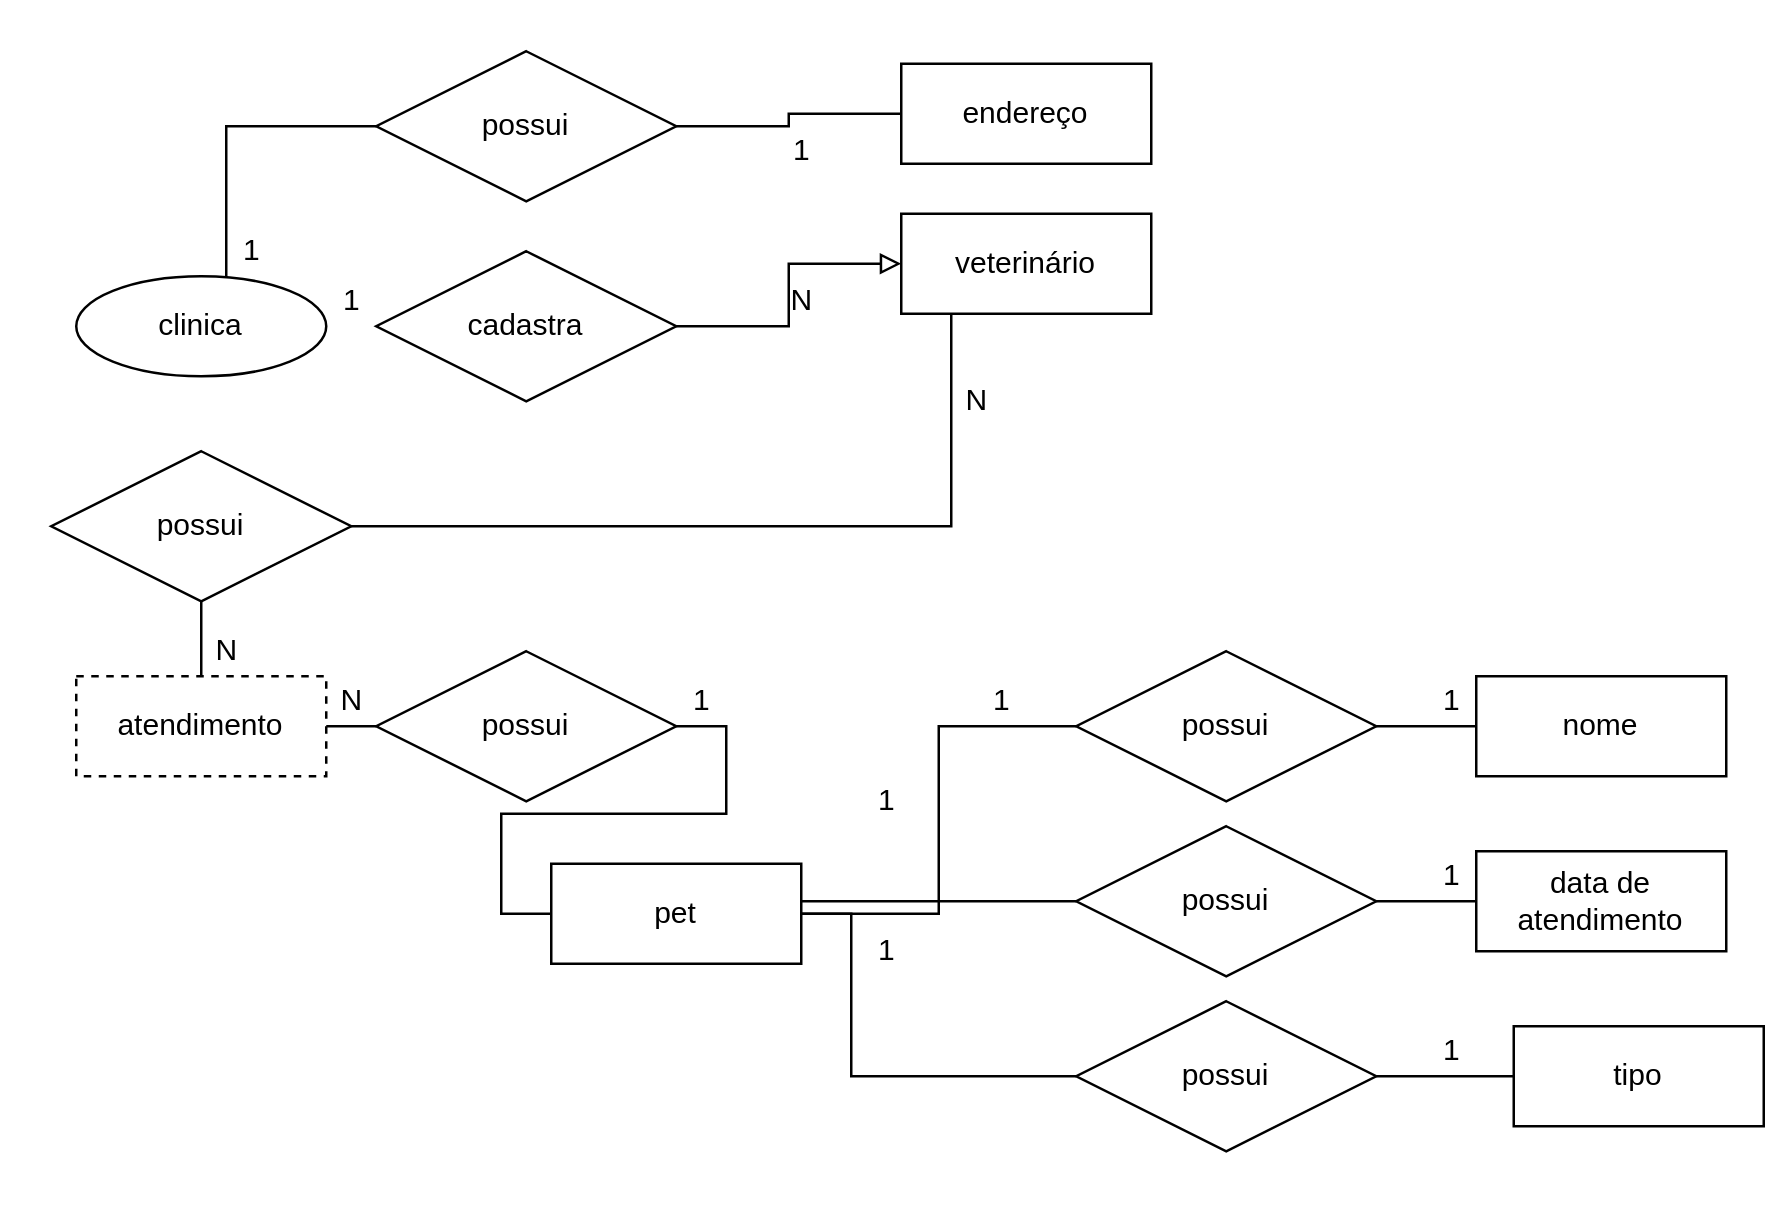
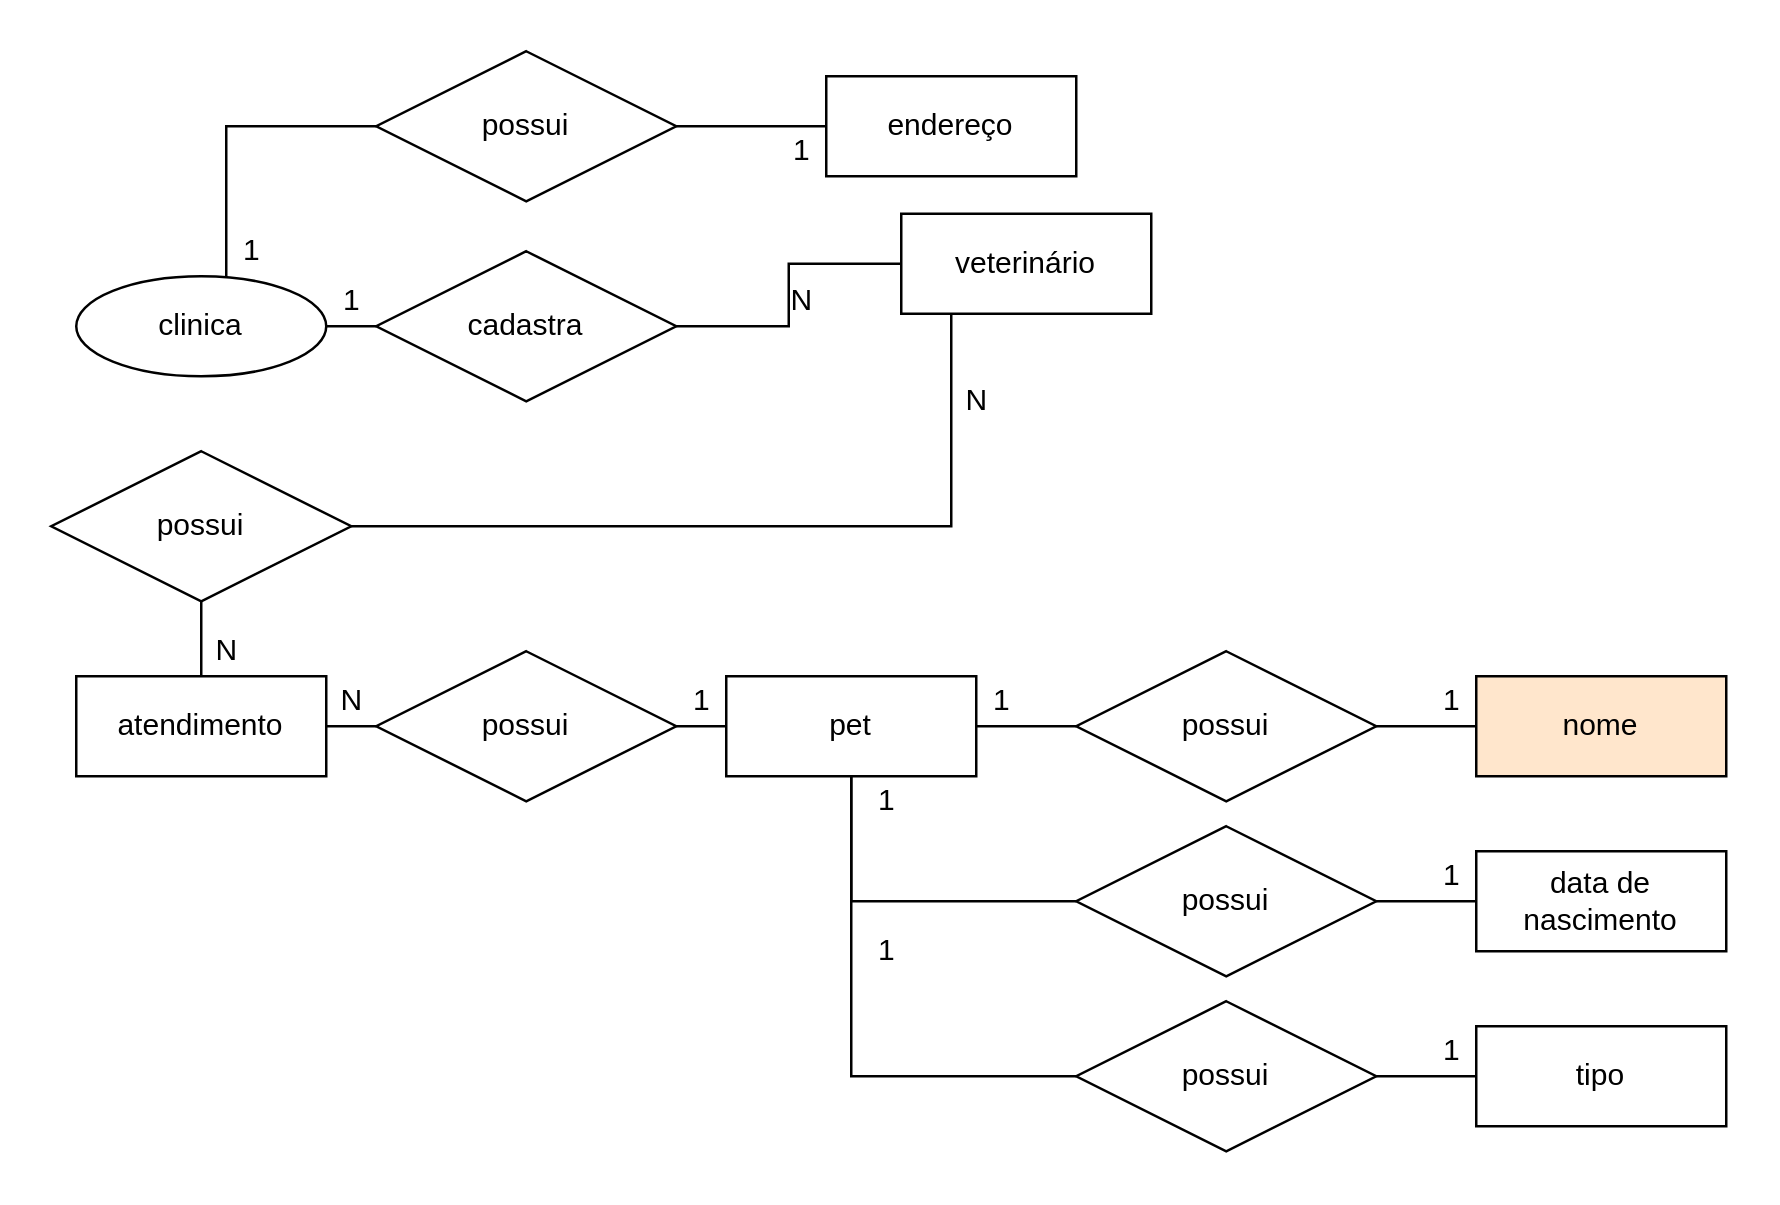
  <mxCell id="0" />
  <mxCell id="1" parent="0" />
  <mxCell id="2" style="edgeStyle=orthogonalEdgeStyle;rounded=0;orthogonalLoop=1;jettySize=auto;html=1;entryX=0;entryY=0.5;entryDx=0;entryDy=0;endArrow=none;endFill=0;" edge="1" parent="1" source="4" target="6"><mxGeometry relative="1" as="geometry"><Array as="points"><mxPoint x="90" y="50" /></Array></mxGeometry></mxCell>
+ <mxCell id="3" style="edgeStyle=orthogonalEdgeStyle;rounded=0;orthogonalLoop=1;jettySize=auto;html=1;entryX=0;entryY=0.5;entryDx=0;entryDy=0;endArrow=none;endFill=0;" edge="1" parent="1" source="4" target="40"><mxGeometry relative="1" as="geometry" /></mxCell>
  <mxCell id="4" value="clinica" style="ellipse;whiteSpace=wrap;html=1;align=center;" vertex="1" parent="1"><mxGeometry x="30" y="110" width="100" height="40" as="geometry" /></mxCell>
  <mxCell id="5" style="edgeStyle=orthogonalEdgeStyle;rounded=0;orthogonalLoop=1;jettySize=auto;html=1;endArrow=none;endFill=0;" edge="1" parent="1" source="6" target="7"><mxGeometry relative="1" as="geometry" /></mxCell>
  <mxCell id="6" value="possui" style="shape=rhombus;perimeter=rhombusPerimeter;whiteSpace=wrap;html=1;align=center;" vertex="1" parent="1"><mxGeometry x="150" y="20" width="120" height="60" as="geometry" /></mxCell>
- <mxCell id="7" value="endereço" style="whiteSpace=wrap;html=1;align=center;" vertex="1" parent="1"><mxGeometry x="360" y="25" width="100" height="40" as="geometry" /></mxCell>
+ <mxCell id="7" value="endereço" style="whiteSpace=wrap;html=1;align=center;" vertex="1" parent="1"><mxGeometry x="330" y="30" width="100" height="40" as="geometry" /></mxCell>
  <mxCell id="8" value="1" style="text;html=1;align=center;verticalAlign=middle;resizable=0;points=[];autosize=1;strokeColor=none;" vertex="1" parent="1"><mxGeometry x="90" y="90" width="20" height="20" as="geometry" /></mxCell>
  <mxCell id="9" value="1" style="text;html=1;align=center;verticalAlign=middle;resizable=0;points=[];autosize=1;strokeColor=none;" vertex="1" parent="1"><mxGeometry x="310" y="50" width="20" height="20" as="geometry" /></mxCell>
  <mxCell id="10" style="edgeStyle=orthogonalEdgeStyle;rounded=0;orthogonalLoop=1;jettySize=auto;html=1;entryX=0;entryY=0.5;entryDx=0;entryDy=0;endArrow=none;endFill=0;" edge="1" parent="1" source="14" target="16"><mxGeometry relative="1" as="geometry" /></mxCell>
  <mxCell id="11" style="edgeStyle=orthogonalEdgeStyle;rounded=0;orthogonalLoop=1;jettySize=auto;html=1;endArrow=none;endFill=0;" edge="1" parent="1" source="14" target="21"><mxGeometry relative="1" as="geometry"><Array as="points"><mxPoint x="340" y="360" /></Array></mxGeometry></mxCell>
  <mxCell id="12" style="edgeStyle=orthogonalEdgeStyle;rounded=0;orthogonalLoop=1;jettySize=auto;html=1;endArrow=none;endFill=0;" edge="1" parent="1" source="14" target="23"><mxGeometry relative="1" as="geometry"><Array as="points"><mxPoint x="340" y="430" /></Array></mxGeometry></mxCell>
  <mxCell id="13" style="edgeStyle=orthogonalEdgeStyle;rounded=0;orthogonalLoop=1;jettySize=auto;html=1;exitX=0;exitY=0.5;exitDx=0;exitDy=0;entryX=1;entryY=0.5;entryDx=0;entryDy=0;endArrow=none;endFill=0;" edge="1" parent="1" source="14" target="29"><mxGeometry relative="1" as="geometry" /></mxCell>
- <mxCell id="14" value="pet" style="whiteSpace=wrap;html=1;align=center;" vertex="1" parent="1"><mxGeometry x="220" y="345" width="100" height="40" as="geometry" /></mxCell>
+ <mxCell id="14" value="pet" style="whiteSpace=wrap;html=1;align=center;" vertex="1" parent="1"><mxGeometry x="290" y="270" width="100" height="40" as="geometry" /></mxCell>
  <mxCell id="15" style="edgeStyle=orthogonalEdgeStyle;rounded=0;orthogonalLoop=1;jettySize=auto;html=1;entryX=0;entryY=0.5;entryDx=0;entryDy=0;endArrow=none;endFill=0;" edge="1" parent="1" source="16" target="17"><mxGeometry relative="1" as="geometry" /></mxCell>
  <mxCell id="16" value="possui" style="shape=rhombus;perimeter=rhombusPerimeter;whiteSpace=wrap;html=1;align=center;" vertex="1" parent="1"><mxGeometry x="430" y="260" width="120" height="60" as="geometry" /></mxCell>
- <mxCell id="17" value="nome" style="whiteSpace=wrap;html=1;align=center;" vertex="1" parent="1"><mxGeometry x="590" y="270" width="100" height="40" as="geometry" /></mxCell>
+ <mxCell id="17" value="nome" style="whiteSpace=wrap;html=1;align=center;fillColor=#ffe6cc;" vertex="1" parent="1"><mxGeometry x="590" y="270" width="100" height="40" as="geometry" /></mxCell>
  <mxCell id="18" value="1" style="text;html=1;align=center;verticalAlign=middle;resizable=0;points=[];autosize=1;strokeColor=none;" vertex="1" parent="1"><mxGeometry x="390" y="270" width="20" height="20" as="geometry" /></mxCell>
  <mxCell id="19" value="1" style="text;html=1;align=center;verticalAlign=middle;resizable=0;points=[];autosize=1;strokeColor=none;" vertex="1" parent="1"><mxGeometry x="570" y="270" width="20" height="20" as="geometry" /></mxCell>
  <mxCell id="20" style="edgeStyle=orthogonalEdgeStyle;rounded=0;orthogonalLoop=1;jettySize=auto;html=1;entryX=0;entryY=0.5;entryDx=0;entryDy=0;endArrow=none;endFill=0;" edge="1" parent="1" source="21" target="24"><mxGeometry relative="1" as="geometry" /></mxCell>
  <mxCell id="21" value="possui" style="shape=rhombus;perimeter=rhombusPerimeter;whiteSpace=wrap;html=1;align=center;" vertex="1" parent="1"><mxGeometry x="430" y="330" width="120" height="60" as="geometry" /></mxCell>
  <mxCell id="22" style="edgeStyle=orthogonalEdgeStyle;rounded=0;orthogonalLoop=1;jettySize=auto;html=1;endArrow=none;endFill=0;" edge="1" parent="1" source="23" target="25"><mxGeometry relative="1" as="geometry" /></mxCell>
  <mxCell id="23" value="possui" style="shape=rhombus;perimeter=rhombusPerimeter;whiteSpace=wrap;html=1;align=center;" vertex="1" parent="1"><mxGeometry x="430" y="400" width="120" height="60" as="geometry" /></mxCell>
- <mxCell id="24" value="data de atendimento" style="whiteSpace=wrap;html=1;align=center;" vertex="1" parent="1"><mxGeometry x="590" y="340" width="100" height="40" as="geometry" /></mxCell>
- <mxCell id="25" value="tipo" style="whiteSpace=wrap;html=1;align=center;" vertex="1" parent="1"><mxGeometry x="605" y="410" width="100" height="40" as="geometry" /></mxCell>
+ <mxCell id="24" value="data de nascimento" style="whiteSpace=wrap;html=1;align=center;" vertex="1" parent="1"><mxGeometry x="590" y="340" width="100" height="40" as="geometry" /></mxCell>
+ <mxCell id="25" value="tipo" style="whiteSpace=wrap;html=1;align=center;" vertex="1" parent="1"><mxGeometry x="590" y="410" width="100" height="40" as="geometry" /></mxCell>
  <mxCell id="26" style="edgeStyle=orthogonalEdgeStyle;rounded=0;orthogonalLoop=1;jettySize=auto;html=1;exitX=0.5;exitY=0;exitDx=0;exitDy=0;entryX=0.5;entryY=1;entryDx=0;entryDy=0;endArrow=none;endFill=0;" edge="1" parent="1" source="27" target="30"><mxGeometry relative="1" as="geometry" /></mxCell>
- <mxCell id="27" value="atendimento" style="whiteSpace=wrap;html=1;align=center;dashed=1;" vertex="1" parent="1"><mxGeometry x="30" y="270" width="100" height="40" as="geometry" /></mxCell>
+ <mxCell id="27" value="atendimento" style="whiteSpace=wrap;html=1;align=center;" vertex="1" parent="1"><mxGeometry x="30" y="270" width="100" height="40" as="geometry" /></mxCell>
  <mxCell id="28" style="edgeStyle=orthogonalEdgeStyle;rounded=0;orthogonalLoop=1;jettySize=auto;html=1;exitX=0;exitY=0.5;exitDx=0;exitDy=0;entryX=1;entryY=0.5;entryDx=0;entryDy=0;endArrow=none;endFill=0;" edge="1" parent="1" source="29" target="27"><mxGeometry relative="1" as="geometry" /></mxCell>
  <mxCell id="29" value="possui" style="shape=rhombus;perimeter=rhombusPerimeter;whiteSpace=wrap;html=1;align=center;" vertex="1" parent="1"><mxGeometry x="150" y="260" width="120" height="60" as="geometry" /></mxCell>
  <mxCell id="30" value="possui" style="shape=rhombus;perimeter=rhombusPerimeter;whiteSpace=wrap;html=1;align=center;" vertex="1" parent="1"><mxGeometry x="20" y="180" width="120" height="60" as="geometry" /></mxCell>
  <mxCell id="31" value="1" style="text;html=1;align=center;verticalAlign=middle;resizable=0;points=[];autosize=1;strokeColor=none;" vertex="1" parent="1"><mxGeometry x="570" y="340" width="20" height="20" as="geometry" /></mxCell>
  <mxCell id="32" value="1" style="text;html=1;align=center;verticalAlign=middle;resizable=0;points=[];autosize=1;strokeColor=none;" vertex="1" parent="1"><mxGeometry x="570" y="410" width="20" height="20" as="geometry" /></mxCell>
  <mxCell id="33" value="N" style="text;html=1;align=center;verticalAlign=middle;resizable=0;points=[];autosize=1;strokeColor=none;" vertex="1" parent="1"><mxGeometry x="130" y="270" width="20" height="20" as="geometry" /></mxCell>
  <mxCell id="34" style="edgeStyle=orthogonalEdgeStyle;rounded=0;orthogonalLoop=1;jettySize=auto;html=1;entryX=1;entryY=0.5;entryDx=0;entryDy=0;endArrow=none;endFill=0;" edge="1" parent="1" source="35" target="30"><mxGeometry relative="1" as="geometry"><Array as="points"><mxPoint x="380" y="210" /></Array></mxGeometry></mxCell>
  <mxCell id="35" value="veterinário" style="whiteSpace=wrap;html=1;align=center;" vertex="1" parent="1"><mxGeometry x="360" y="85" width="100" height="40" as="geometry" /></mxCell>
  <mxCell id="36" value="N" style="text;html=1;align=center;verticalAlign=middle;resizable=0;points=[];autosize=1;strokeColor=none;" vertex="1" parent="1"><mxGeometry x="80" y="250" width="20" height="20" as="geometry" /></mxCell>
  <mxCell id="37" value="1" style="text;html=1;align=center;verticalAlign=middle;resizable=0;points=[];autosize=1;strokeColor=none;" vertex="1" parent="1"><mxGeometry x="343.5" y="310" width="20" height="20" as="geometry" /></mxCell>
  <mxCell id="38" value="1" style="text;html=1;align=center;verticalAlign=middle;resizable=0;points=[];autosize=1;strokeColor=none;" vertex="1" parent="1"><mxGeometry x="344" y="370" width="20" height="20" as="geometry" /></mxCell>
- <mxCell id="39" style="edgeStyle=orthogonalEdgeStyle;rounded=0;orthogonalLoop=1;jettySize=auto;html=1;endArrow=block;endFill=0;entryX=0;entryY=0.5;entryDx=0;entryDy=0;" edge="1" parent="1" source="40" target="35"><mxGeometry relative="1" as="geometry"><mxPoint x="330" y="130" as="targetPoint" /><Array as="points" /></mxGeometry></mxCell>
+ <mxCell id="39" style="edgeStyle=orthogonalEdgeStyle;rounded=0;orthogonalLoop=1;jettySize=auto;html=1;endArrow=none;endFill=0;entryX=0;entryY=0.5;entryDx=0;entryDy=0;" edge="1" parent="1" source="40" target="35"><mxGeometry relative="1" as="geometry"><mxPoint x="330" y="130" as="targetPoint" /><Array as="points" /></mxGeometry></mxCell>
  <mxCell id="40" value="cadastra" style="shape=rhombus;perimeter=rhombusPerimeter;whiteSpace=wrap;html=1;align=center;" vertex="1" parent="1"><mxGeometry x="150" y="100" width="120" height="60" as="geometry" /></mxCell>
  <mxCell id="41" value="N" style="text;html=1;align=center;verticalAlign=middle;resizable=0;points=[];autosize=1;strokeColor=none;" vertex="1" parent="1"><mxGeometry x="310" y="110" width="20" height="20" as="geometry" /></mxCell>
  <mxCell id="42" value="1" style="text;html=1;align=center;verticalAlign=middle;resizable=0;points=[];autosize=1;strokeColor=none;" vertex="1" parent="1"><mxGeometry x="130" y="110" width="20" height="20" as="geometry" /></mxCell>
  <mxCell id="43" value="N" style="text;html=1;align=center;verticalAlign=middle;resizable=0;points=[];autosize=1;strokeColor=none;" vertex="1" parent="1"><mxGeometry x="380" y="150" width="20" height="20" as="geometry" /></mxCell>
  <mxCell id="44" value="1" style="text;html=1;align=center;verticalAlign=middle;resizable=0;points=[];autosize=1;strokeColor=none;" vertex="1" parent="1"><mxGeometry x="270" y="270" width="20" height="20" as="geometry" /></mxCell>
